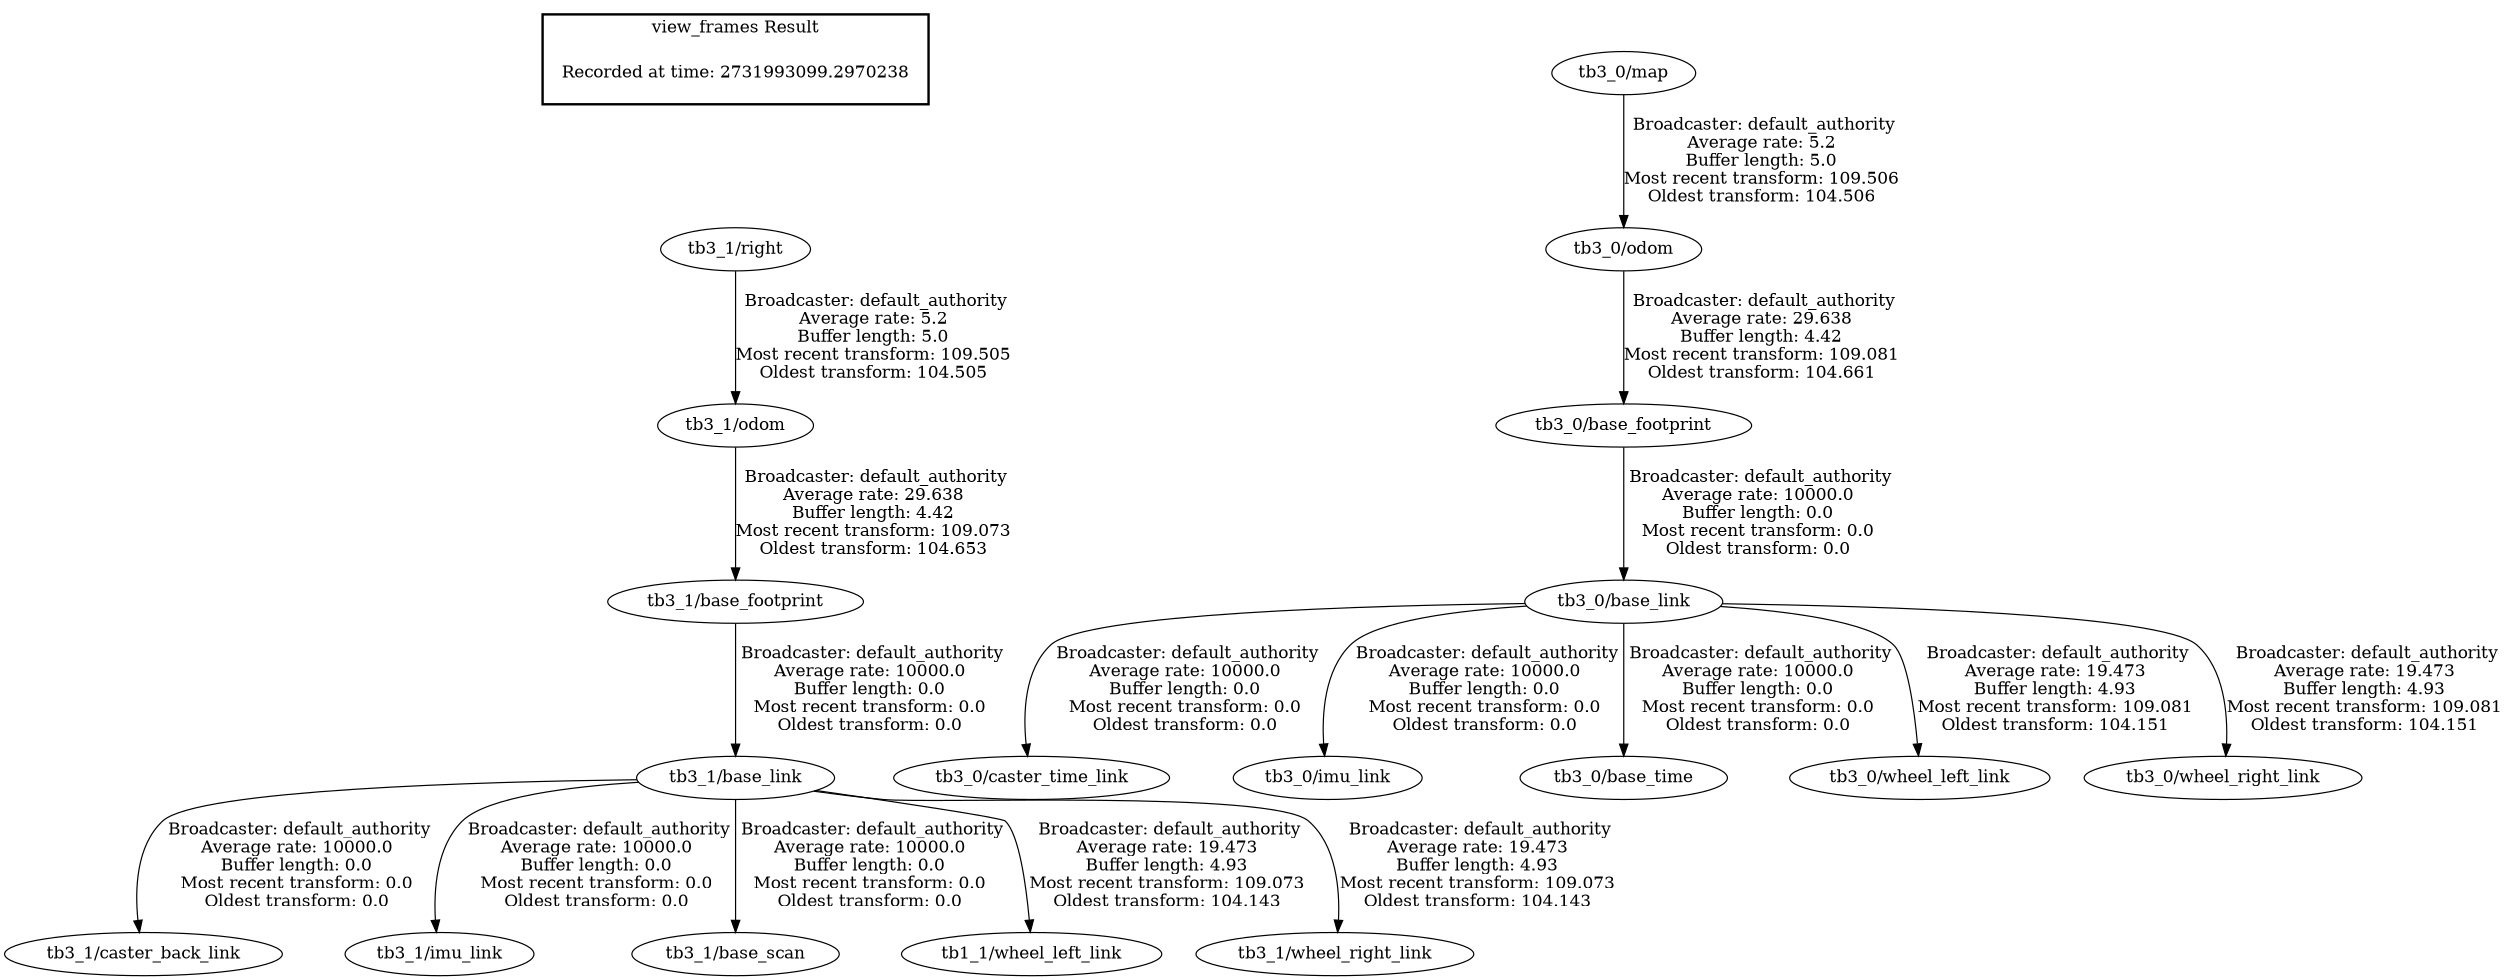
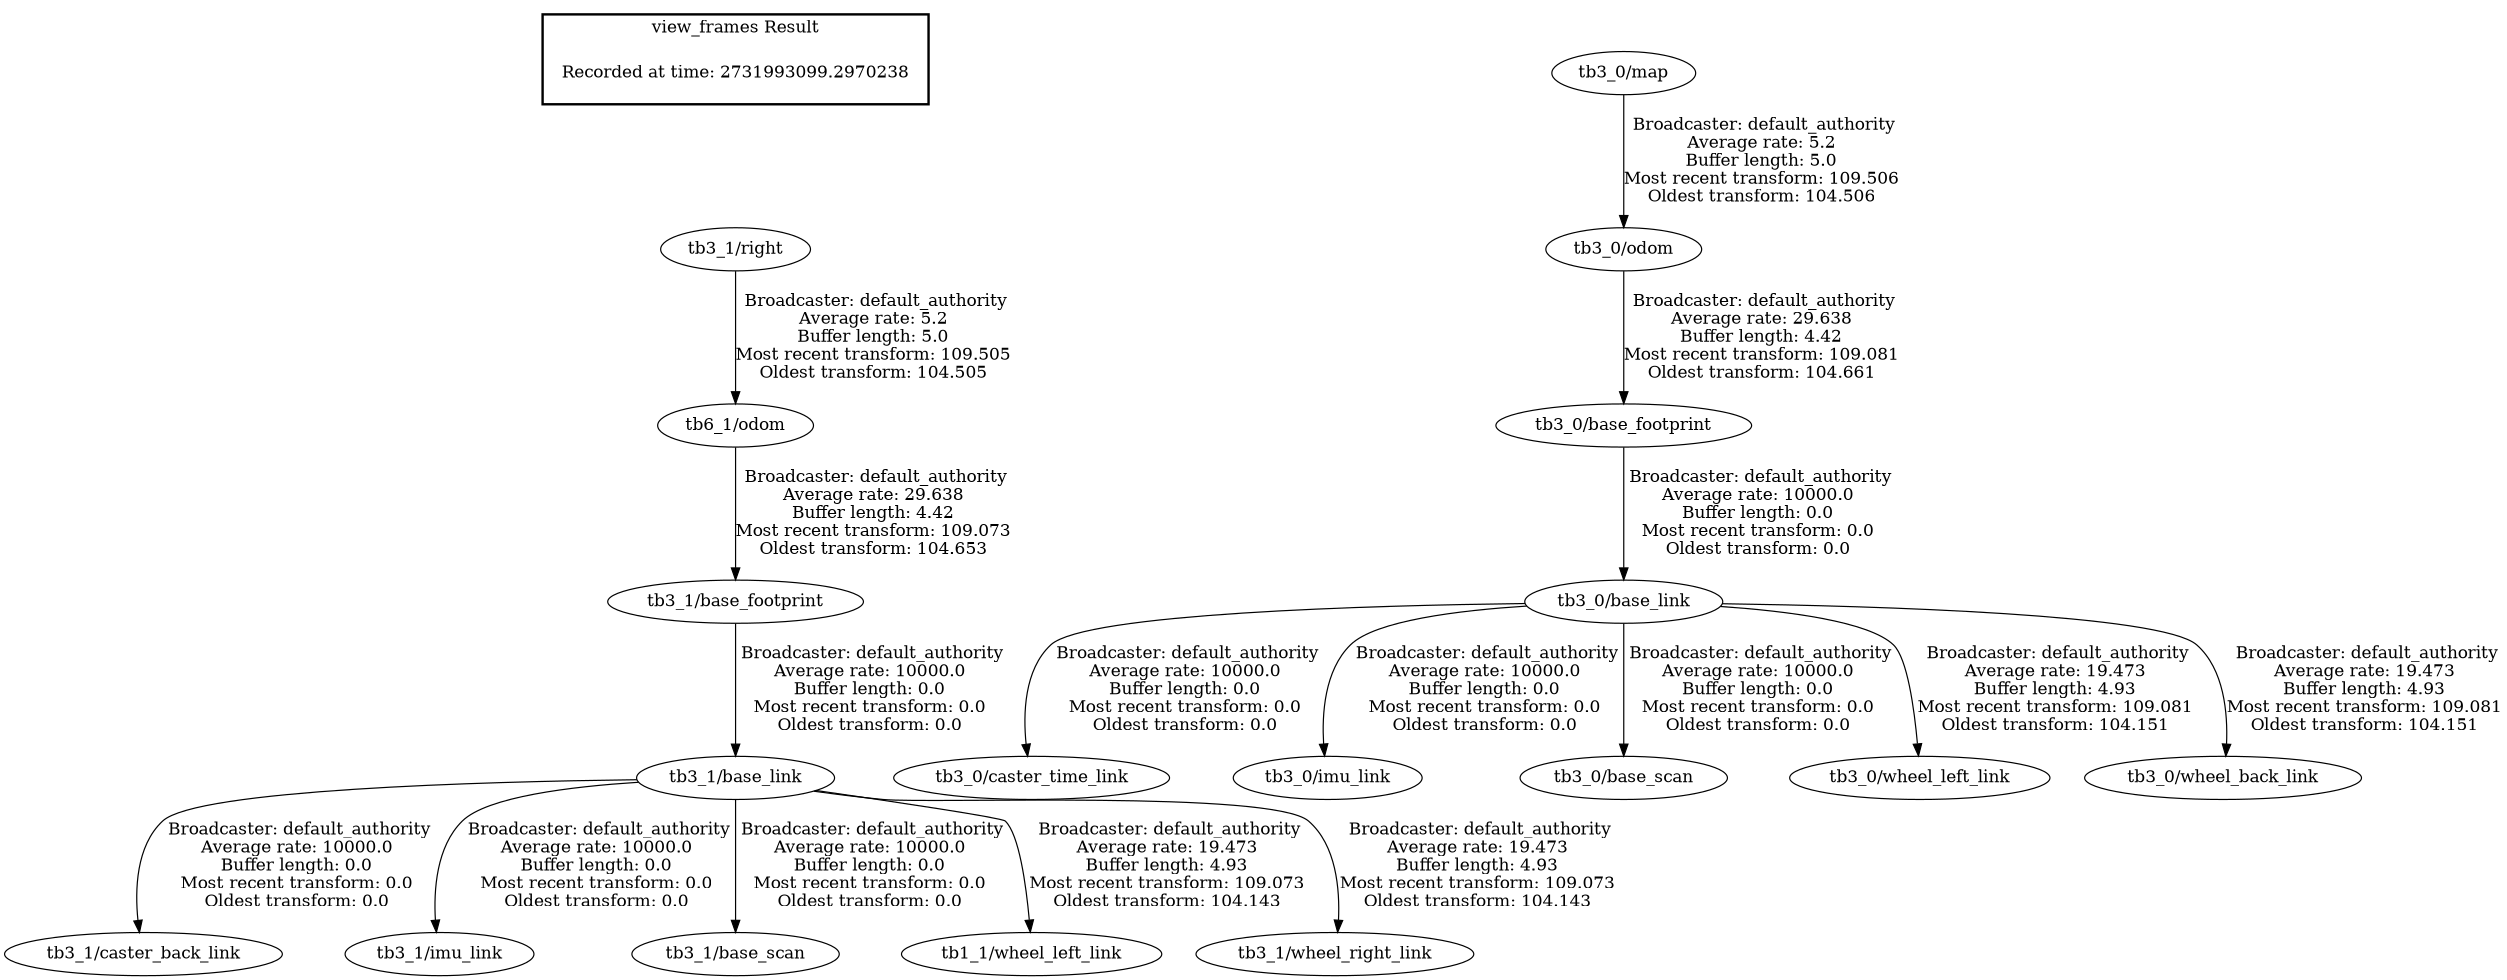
  digraph {
    n1 [label="Recorded at time: 2731993099.2970238" shape=plaintext]
    n2 [label="tb3_1/right"]
    "tb3_0/map"
    "tb3_0/odom"
    "tb3_0/base_footprint"
    "tb3_0/base_link"
    "tb3_1/base_footprint"
    "tb3_1/base_link"
    "tb3_1/caster_back_link"
    "tb3_1/imu_link"
    "tb3_1/base_scan"
    n12 [label="tb1_1/wheel_left_link"]
    "tb3_1/wheel_right_link"
-   "tb3_1/odom"
+   "tb3_1/odom" [label="tb6_1/odom"]
    n15 [label="tb3_0/caster_time_link"]
    "tb3_0/imu_link"
-   "tb3_0/base_scan" [label="tb3_0/base_time"]
+   "tb3_0/base_scan"
    "tb3_0/wheel_left_link"
-   "tb3_0/wheel_right_link"
+   "tb3_0/wheel_right_link" [label="tb3_0/wheel_back_link"]
    subgraph cluster_1 {
      color=black
      label="view_frames Result"
      style=bold
      n1
    }
    n1 -> n2 [style=invis]
    n2 -> "tb3_1/odom" [label=" Broadcaster: default_authority\nAverage rate: 5.2\nBuffer length: 5.0\nMost recent transform: 109.505\nOldest transform: 104.505\n"]
    "tb3_0/map" -> "tb3_0/odom" [label=" Broadcaster: default_authority\nAverage rate: 5.2\nBuffer length: 5.0\nMost recent transform: 109.506\nOldest transform: 104.506\n"]
    "tb3_0/odom" -> "tb3_0/base_footprint" [label=" Broadcaster: default_authority\nAverage rate: 29.638\nBuffer length: 4.42\nMost recent transform: 109.081\nOldest transform: 104.661\n"]
    "tb3_0/base_footprint" -> "tb3_0/base_link" [label=" Broadcaster: default_authority\nAverage rate: 10000.0\nBuffer length: 0.0\nMost recent transform: 0.0\nOldest transform: 0.0\n"]
    "tb3_0/base_link" -> n15 [label=" Broadcaster: default_authority\nAverage rate: 10000.0\nBuffer length: 0.0\nMost recent transform: 0.0\nOldest transform: 0.0\n"]
    "tb3_0/base_link" -> "tb3_0/imu_link" [label=" Broadcaster: default_authority\nAverage rate: 10000.0\nBuffer length: 0.0\nMost recent transform: 0.0\nOldest transform: 0.0\n"]
    "tb3_0/base_link" -> "tb3_0/base_scan" [label=" Broadcaster: default_authority\nAverage rate: 10000.0\nBuffer length: 0.0\nMost recent transform: 0.0\nOldest transform: 0.0\n"]
    "tb3_0/base_link" -> "tb3_0/wheel_left_link" [label=" Broadcaster: default_authority\nAverage rate: 19.473\nBuffer length: 4.93\nMost recent transform: 109.081\nOldest transform: 104.151\n"]
    "tb3_0/base_link" -> "tb3_0/wheel_right_link" [label=" Broadcaster: default_authority\nAverage rate: 19.473\nBuffer length: 4.93\nMost recent transform: 109.081\nOldest transform: 104.151\n"]
    "tb3_1/base_footprint" -> "tb3_1/base_link" [label=" Broadcaster: default_authority\nAverage rate: 10000.0\nBuffer length: 0.0\nMost recent transform: 0.0\nOldest transform: 0.0\n"]
    "tb3_1/base_link" -> "tb3_1/caster_back_link" [label=" Broadcaster: default_authority\nAverage rate: 10000.0\nBuffer length: 0.0\nMost recent transform: 0.0\nOldest transform: 0.0\n"]
    "tb3_1/base_link" -> "tb3_1/imu_link" [label=" Broadcaster: default_authority\nAverage rate: 10000.0\nBuffer length: 0.0\nMost recent transform: 0.0\nOldest transform: 0.0\n"]
    "tb3_1/base_link" -> "tb3_1/base_scan" [label=" Broadcaster: default_authority\nAverage rate: 10000.0\nBuffer length: 0.0\nMost recent transform: 0.0\nOldest transform: 0.0\n"]
    "tb3_1/base_link" -> n12 [label=" Broadcaster: default_authority\nAverage rate: 19.473\nBuffer length: 4.93\nMost recent transform: 109.073\nOldest transform: 104.143\n"]
    "tb3_1/base_link" -> "tb3_1/wheel_right_link" [label=" Broadcaster: default_authority\nAverage rate: 19.473\nBuffer length: 4.93\nMost recent transform: 109.073\nOldest transform: 104.143\n"]
    "tb3_1/odom" -> "tb3_1/base_footprint" [label=" Broadcaster: default_authority\nAverage rate: 29.638\nBuffer length: 4.42\nMost recent transform: 109.073\nOldest transform: 104.653\n"]
  }
